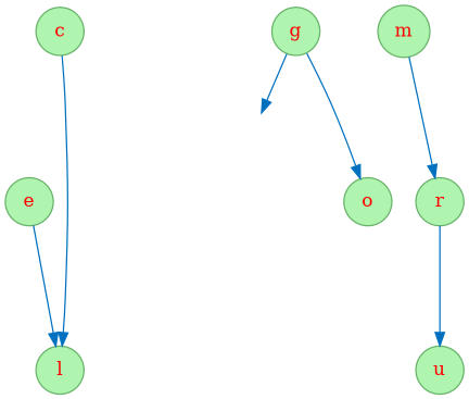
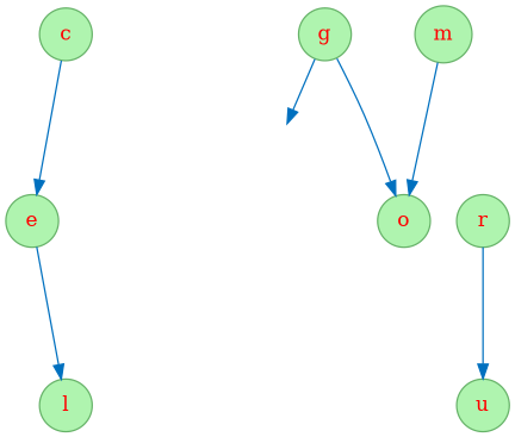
  digraph {
    fontname="DejaVu Serif"
    node [color="#66B268" fillcolor="#AFF4AF" fontcolor=red fontname="DejaVu Serif" shape=circle style=filled]
    edge [color="#0070BF" fontname="DejaVu Serif"]
    n1 [label=c]
    n2 [label=e]
    n3 [label=g]
    n4 [label=o]
    l1751075886 [style=invis]
    n6 [label=m]
    n7 [label=r]
    n8 [label=l]
    n9 [label=u]
-   n1 -> n8
+   n1 -> n2
    n2 -> n8
    n3 -> n4
    n3 -> l1751075886
-   n6 -> n7
+   n6 -> n4
    n7 -> n9
  }
